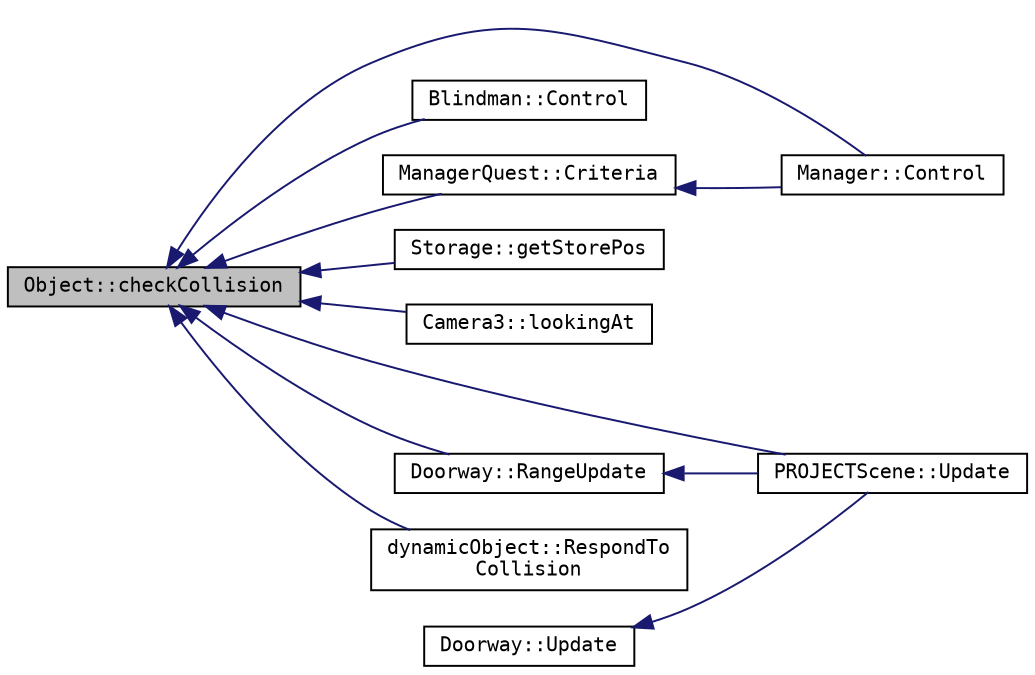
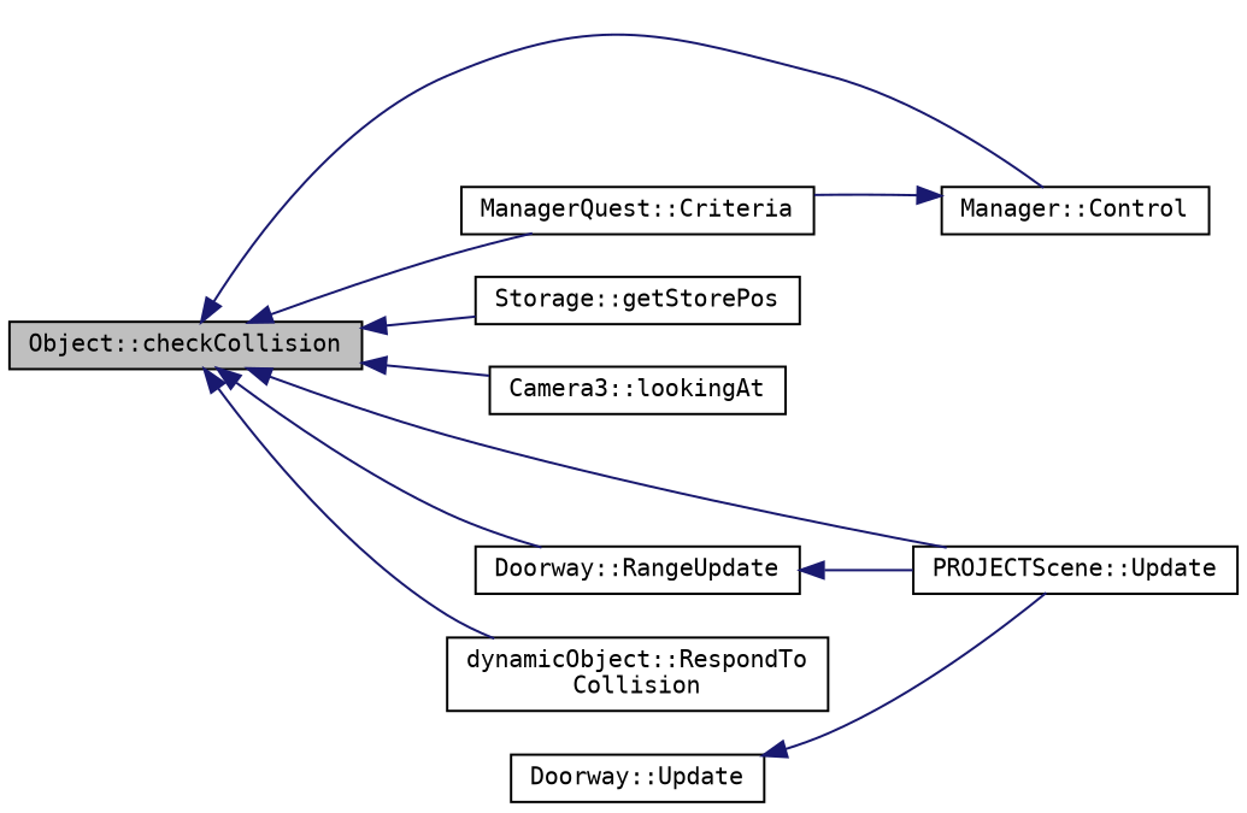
  digraph {
    fontname="DejaVu Sans Mono"
    rankdir=LR
    node [color=black fontname="DejaVu Sans Mono" fontsize=10 shape=record]
    edge [color=midnightblue dir=back fontname="DejaVu Sans Mono" fontsize=10 labelfontname=Helvetica labelfontsize=10 style=solid]
    n1 [fillcolor=grey75 fontcolor=black height=0.2 label="Object::checkCollision" style=filled width=0.4]
-   n2 [height=0.2 label="Blindman::Control" width=0.4]
    n3 [height=0.2 label="ManagerQuest::Criteria" width=0.4]
    n4 [height=0.2 label="Storage::getStorePos" width=0.4]
    n5 [height=0.2 label="Camera3::lookingAt" width=0.4]
    n6 [height=0.2 label="PROJECTScene::Update" width=0.4]
    n7 [height=0.2 label="Doorway::RangeUpdate" width=0.4]
    n8 [height=0.2 label="dynamicObject::RespondTo\lCollision" width=0.4]
    n9 [height=0.2 label="Manager::Control" width=0.4]
    n10 [height=0.2 label="Doorway::Update" width=0.4]
-   n1 -> n2
    n1 -> n3
    n1 -> n4
    n1 -> n5
    n1 -> n6
    n1 -> n7
    n1 -> n8
    n1 -> n9
-   n3 -> n9
+   n9 -> n3
    n7 -> n6
    n10 -> n6
  }
